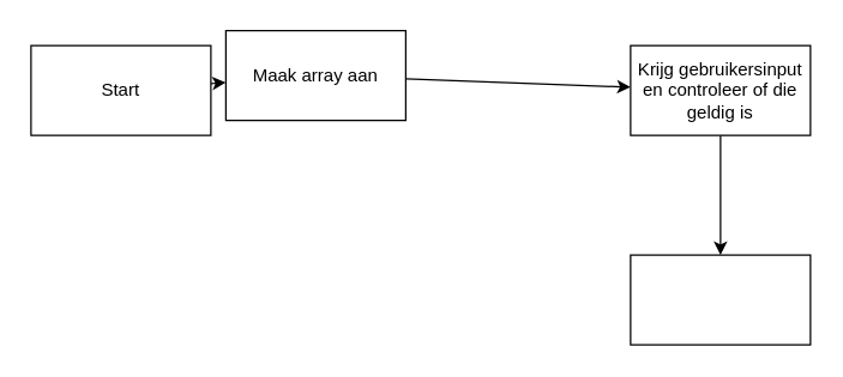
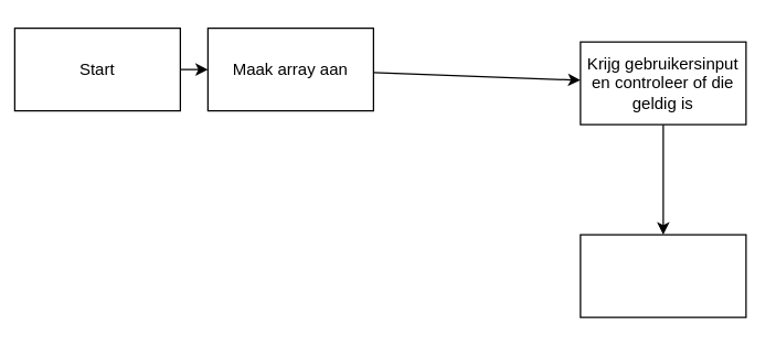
  <mxCell id="0" />
  <mxCell id="1" parent="0" />
  <mxCell id="2" value="" style="edgeStyle=none;html=1;" parent="1" source="3" target="5" edge="1"><mxGeometry relative="1" as="geometry" /></mxCell>
- <mxCell id="3" value="Start" style="whiteSpace=wrap;html=1;" parent="1" vertex="1"><mxGeometry x="20" y="30" width="120" height="60" as="geometry" /></mxCell>
+ <mxCell id="3" value="Start" style="whiteSpace=wrap;html=1;" parent="1" vertex="1"><mxGeometry x="10" y="20" width="120" height="60" as="geometry" /></mxCell>
  <mxCell id="4" value="" style="edgeStyle=none;html=1;" parent="1" source="5" target="7" edge="1"><mxGeometry relative="1" as="geometry" /></mxCell>
  <mxCell id="5" value="Maak array aan" style="whiteSpace=wrap;html=1;" parent="1" vertex="1"><mxGeometry x="150" y="20" width="120" height="60" as="geometry" /></mxCell>
  <mxCell id="6" value="" style="edgeStyle=none;html=1;" parent="1" source="7" target="8" edge="1"><mxGeometry relative="1" as="geometry" /></mxCell>
  <mxCell id="7" value="Krijg gebruikersinput en controleer of die geldig is" style="whiteSpace=wrap;html=1;" parent="1" vertex="1"><mxGeometry x="420" y="30" width="120" height="60" as="geometry" /></mxCell>
  <mxCell id="8" value="" style="whiteSpace=wrap;html=1;" parent="1" vertex="1"><mxGeometry x="420" y="170" width="120" height="60" as="geometry" /></mxCell>
